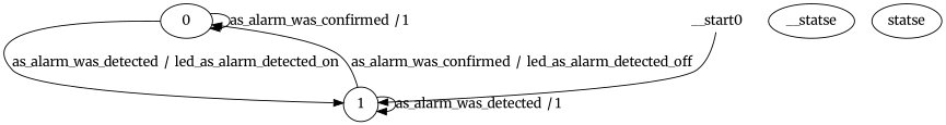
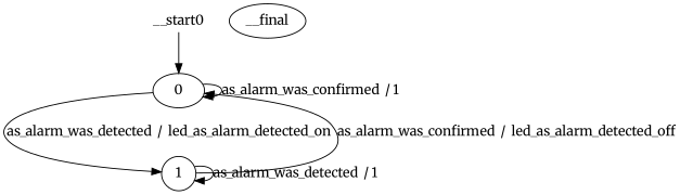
  digraph {
    fontname=Merriweather
    node [fontname=Merriweather]
    edge [fontname=Merriweather]
    n1 [label=0 shape=ellipse]
    n2 [label=1 shape=circle]
    __start0 [height=0 shape=none width=0]
-   __final [label=__statse]
-   statse
+   __final
    n1 -> n1 [label="as_alarm_was_confirmed  / 1"]
    n1 -> n2 [label="as_alarm_was_detected  /  led_as_alarm_detected_on"]
    n2 -> n1 [label="as_alarm_was_confirmed  /  led_as_alarm_detected_off"]
    n2 -> n2 [label="as_alarm_was_detected  / 1"]
-   __start0 -> n2
+   __start0 -> n1
  }
